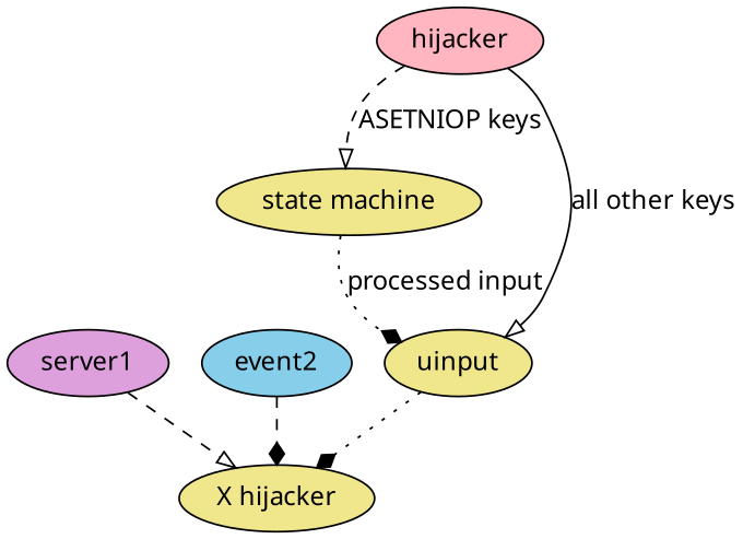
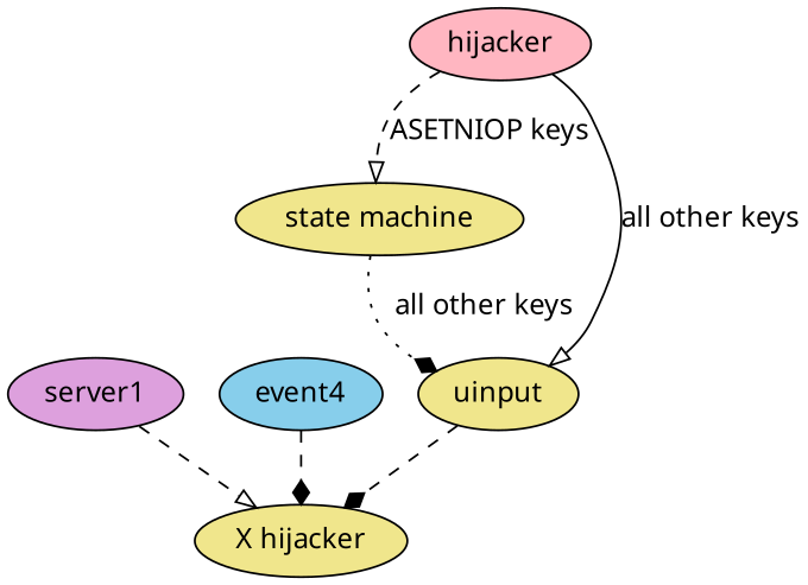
  digraph {
    node [fillcolor=khaki fontname=sans style=filled]
    edge [arrowhead=onormal fontname=sans style=dashed]
    n1 [fillcolor=plum label=server1]
    n2 [label="X hijacker"]
-   event2 [fillcolor=skyblue]
+   event2 [fillcolor=skyblue label=event4]
    hijacker [fillcolor=lightpink]
    "state machine"
    uinput
    n1 -> n2
    event2 -> n2 [arrowhead=diamond]
    hijacker -> "state machine" [label="ASETNIOP keys"]
    hijacker -> uinput [label="all other keys" style=solid]
-   "state machine" -> uinput [arrowhead=diamond label="processed input" style=dotted]
-   uinput -> n2 [arrowhead=diamond style=dotted]
+   "state machine" -> uinput [arrowhead=diamond label="all other keys" style=dotted]
+   uinput -> n2 [arrowhead=diamond]
  }
